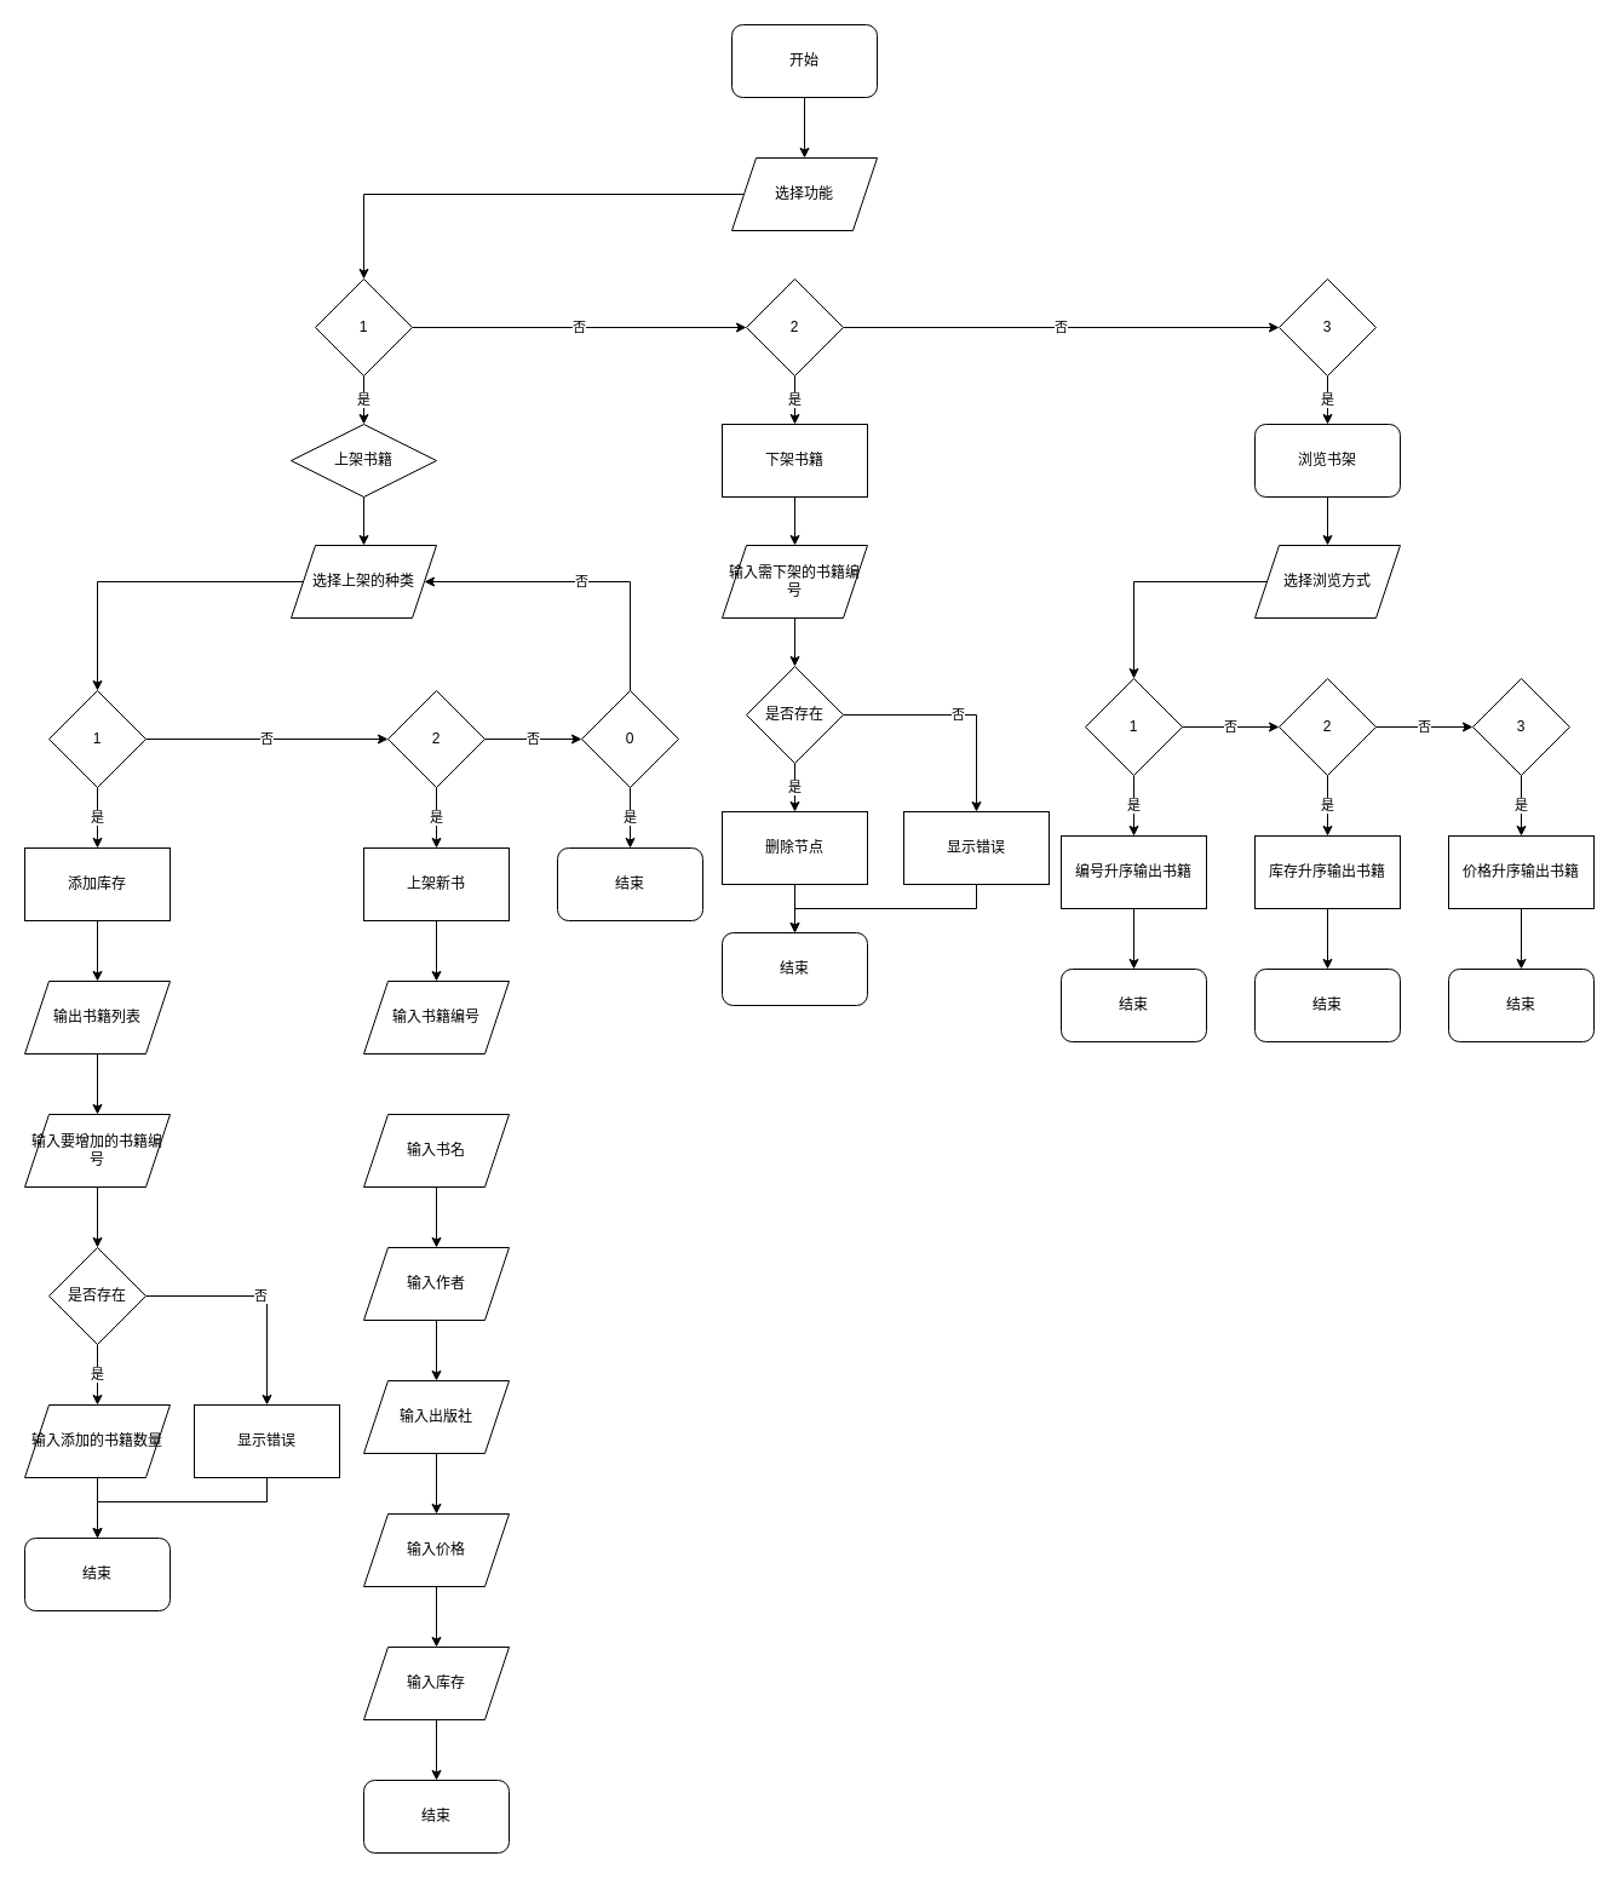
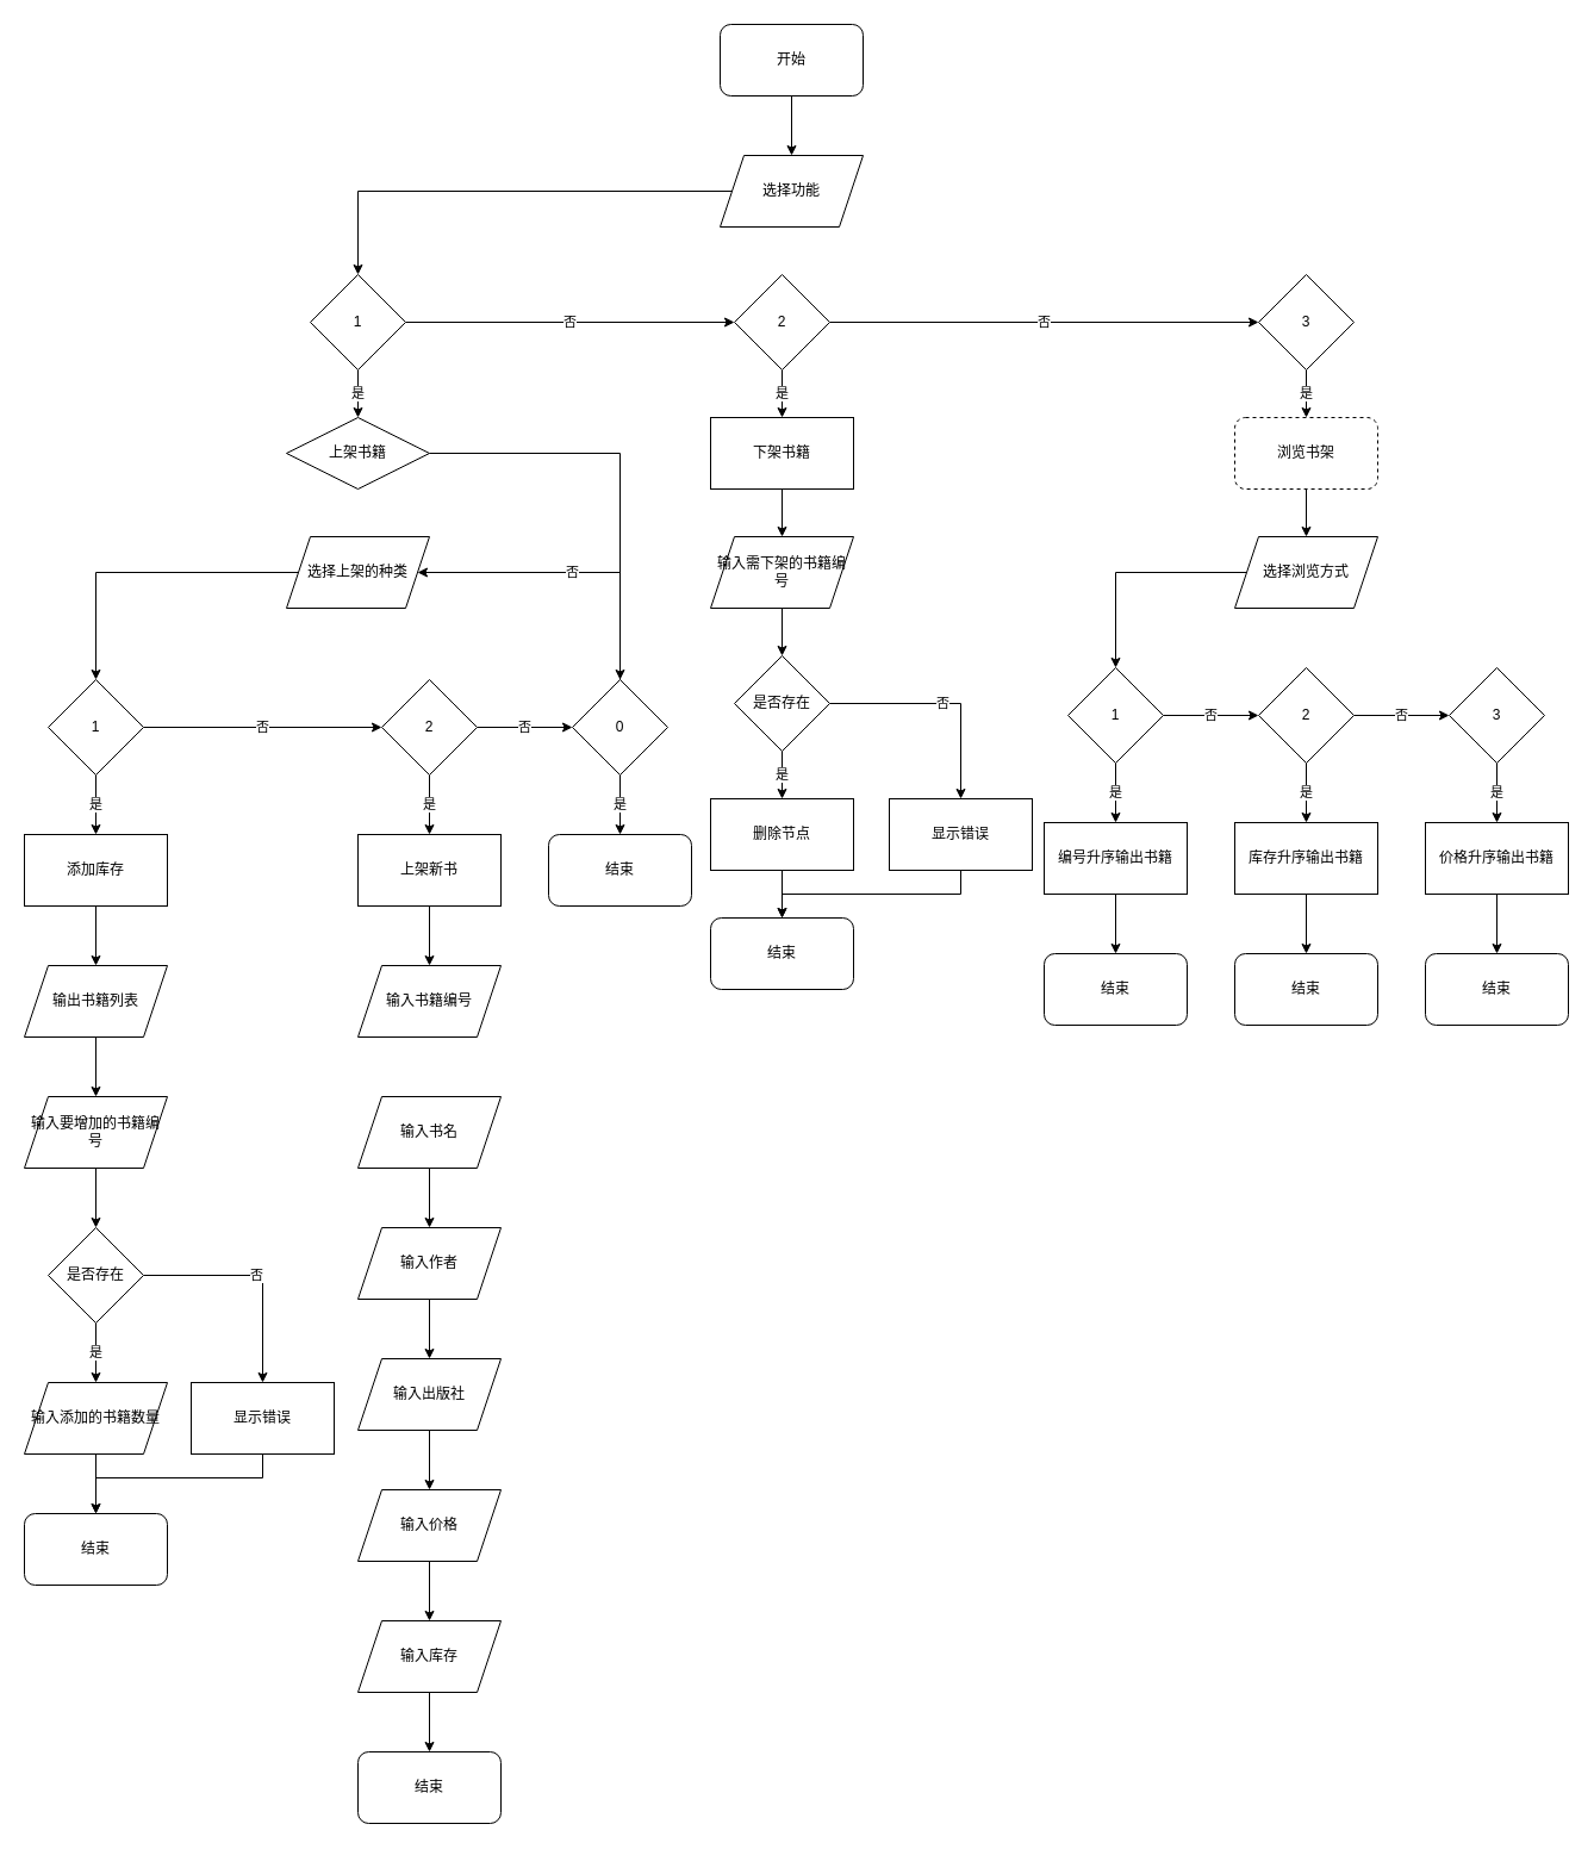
  <mxCell id="0" />
  <mxCell id="1" parent="0" />
  <mxCell id="2" value="" style="edgeStyle=orthogonalEdgeStyle;rounded=0;orthogonalLoop=1;jettySize=auto;html=1;" edge="1" parent="1" source="3" target="5"><mxGeometry relative="1" as="geometry" /></mxCell>
  <mxCell id="3" value="开始" style="rounded=1;whiteSpace=wrap;html=1;" vertex="1" parent="1"><mxGeometry x="604" y="20" width="120" height="60" as="geometry" /></mxCell>
  <mxCell id="4" value="" style="edgeStyle=orthogonalEdgeStyle;rounded=0;orthogonalLoop=1;jettySize=auto;html=1;" edge="1" parent="1" source="5" target="8"><mxGeometry relative="1" as="geometry" /></mxCell>
  <mxCell id="5" value="选择功能" style="shape=parallelogram;perimeter=parallelogramPerimeter;whiteSpace=wrap;html=1;fixedSize=1;rounded=0;" vertex="1" parent="1"><mxGeometry x="604" y="130" width="120" height="60" as="geometry" /></mxCell>
  <mxCell id="6" value="否" style="edgeStyle=orthogonalEdgeStyle;rounded=0;orthogonalLoop=1;jettySize=auto;html=1;" edge="1" parent="1" source="8" target="11"><mxGeometry relative="1" as="geometry" /></mxCell>
  <mxCell id="7" value="是" style="edgeStyle=orthogonalEdgeStyle;rounded=0;orthogonalLoop=1;jettySize=auto;html=1;" edge="1" parent="1" source="8" target="15"><mxGeometry relative="1" as="geometry" /></mxCell>
  <mxCell id="8" value="1" style="rhombus;whiteSpace=wrap;html=1;rounded=0;" vertex="1" parent="1"><mxGeometry x="260" y="230" width="80" height="80" as="geometry" /></mxCell>
  <mxCell id="9" value="否" style="edgeStyle=orthogonalEdgeStyle;rounded=0;orthogonalLoop=1;jettySize=auto;html=1;" edge="1" parent="1" source="11" target="13"><mxGeometry relative="1" as="geometry" /></mxCell>
  <mxCell id="10" value="是" style="edgeStyle=orthogonalEdgeStyle;rounded=0;orthogonalLoop=1;jettySize=auto;html=1;" edge="1" parent="1" source="11" target="57"><mxGeometry relative="1" as="geometry" /></mxCell>
  <mxCell id="11" value="2" style="rhombus;whiteSpace=wrap;html=1;rounded=0;" vertex="1" parent="1"><mxGeometry x="616" y="230" width="80" height="80" as="geometry" /></mxCell>
  <mxCell id="12" value="是" style="edgeStyle=orthogonalEdgeStyle;rounded=0;orthogonalLoop=1;jettySize=auto;html=1;" edge="1" parent="1" source="13" target="69"><mxGeometry relative="1" as="geometry" /></mxCell>
  <mxCell id="13" value="3" style="rhombus;whiteSpace=wrap;html=1;rounded=0;" vertex="1" parent="1"><mxGeometry x="1056" y="230" width="80" height="80" as="geometry" /></mxCell>
- <mxCell id="14" value="" style="edgeStyle=orthogonalEdgeStyle;rounded=0;orthogonalLoop=1;jettySize=auto;html=1;" edge="1" parent="1" source="15" target="17"><mxGeometry relative="1" as="geometry" /></mxCell>
+ <mxCell id="14" value="" style="edgeStyle=orthogonalEdgeStyle;rounded=0;orthogonalLoop=1;jettySize=auto;html=1;" edge="1" parent="1" source="15" target="26"><mxGeometry relative="1" as="geometry" /></mxCell>
  <mxCell id="15" value="上架书籍" style="rhombus;whiteSpace=wrap;html=1;" vertex="1" parent="1"><mxGeometry x="240" y="350" width="120" height="60" as="geometry" /></mxCell>
  <mxCell id="16" value="" style="edgeStyle=orthogonalEdgeStyle;rounded=0;orthogonalLoop=1;jettySize=auto;html=1;" edge="1" parent="1" source="17" target="20"><mxGeometry relative="1" as="geometry" /></mxCell>
  <mxCell id="17" value="选择上架的种类" style="shape=parallelogram;perimeter=parallelogramPerimeter;whiteSpace=wrap;html=1;fixedSize=1;" vertex="1" parent="1"><mxGeometry x="240" y="450" width="120" height="60" as="geometry" /></mxCell>
  <mxCell id="18" value="否" style="edgeStyle=orthogonalEdgeStyle;rounded=0;orthogonalLoop=1;jettySize=auto;html=1;" edge="1" parent="1" source="20" target="23"><mxGeometry relative="1" as="geometry" /></mxCell>
  <mxCell id="19" value="是" style="edgeStyle=orthogonalEdgeStyle;rounded=0;orthogonalLoop=1;jettySize=auto;html=1;" edge="1" parent="1" source="20" target="28"><mxGeometry relative="1" as="geometry" /></mxCell>
  <mxCell id="20" value="1" style="rhombus;whiteSpace=wrap;html=1;" vertex="1" parent="1"><mxGeometry x="40" y="570" width="80" height="80" as="geometry" /></mxCell>
  <mxCell id="21" value="否" style="edgeStyle=orthogonalEdgeStyle;rounded=0;orthogonalLoop=1;jettySize=auto;html=1;" edge="1" parent="1" source="23" target="26"><mxGeometry relative="1" as="geometry" /></mxCell>
  <mxCell id="22" value="是" style="edgeStyle=orthogonalEdgeStyle;rounded=0;orthogonalLoop=1;jettySize=auto;html=1;" edge="1" parent="1" source="23" target="42"><mxGeometry relative="1" as="geometry" /></mxCell>
  <mxCell id="23" value="2" style="rhombus;whiteSpace=wrap;html=1;" vertex="1" parent="1"><mxGeometry x="320" y="570" width="80" height="80" as="geometry" /></mxCell>
  <mxCell id="24" value="否" style="edgeStyle=orthogonalEdgeStyle;rounded=0;orthogonalLoop=1;jettySize=auto;html=1;" edge="1" parent="1" source="26" target="17"><mxGeometry relative="1" as="geometry"><Array as="points"><mxPoint x="520" y="480" /></Array></mxGeometry></mxCell>
  <mxCell id="25" value="是" style="edgeStyle=orthogonalEdgeStyle;rounded=0;orthogonalLoop=1;jettySize=auto;html=1;" edge="1" parent="1" source="26" target="55"><mxGeometry relative="1" as="geometry" /></mxCell>
  <mxCell id="26" value="0" style="rhombus;whiteSpace=wrap;html=1;" vertex="1" parent="1"><mxGeometry x="480" y="570" width="80" height="80" as="geometry" /></mxCell>
  <mxCell id="27" value="" style="edgeStyle=orthogonalEdgeStyle;rounded=0;orthogonalLoop=1;jettySize=auto;html=1;" edge="1" parent="1" source="28" target="30"><mxGeometry relative="1" as="geometry" /></mxCell>
  <mxCell id="28" value="添加库存" style="whiteSpace=wrap;html=1;" vertex="1" parent="1"><mxGeometry x="20" y="700" width="120" height="60" as="geometry" /></mxCell>
  <mxCell id="29" value="" style="edgeStyle=orthogonalEdgeStyle;rounded=0;orthogonalLoop=1;jettySize=auto;html=1;" edge="1" parent="1" source="30" target="32"><mxGeometry relative="1" as="geometry" /></mxCell>
  <mxCell id="30" value="输出书籍列表" style="shape=parallelogram;perimeter=parallelogramPerimeter;whiteSpace=wrap;html=1;fixedSize=1;" vertex="1" parent="1"><mxGeometry x="20" y="810" width="120" height="60" as="geometry" /></mxCell>
  <mxCell id="31" value="" style="edgeStyle=orthogonalEdgeStyle;rounded=0;orthogonalLoop=1;jettySize=auto;html=1;" edge="1" parent="1" source="32" target="35"><mxGeometry relative="1" as="geometry" /></mxCell>
  <mxCell id="32" value="输入要增加的书籍编号" style="shape=parallelogram;perimeter=parallelogramPerimeter;whiteSpace=wrap;html=1;fixedSize=1;" vertex="1" parent="1"><mxGeometry x="20" y="920" width="120" height="60" as="geometry" /></mxCell>
  <mxCell id="33" value="是" style="edgeStyle=orthogonalEdgeStyle;rounded=0;orthogonalLoop=1;jettySize=auto;html=1;" edge="1" parent="1" source="35" target="37"><mxGeometry relative="1" as="geometry" /></mxCell>
  <mxCell id="34" value="否" style="edgeStyle=orthogonalEdgeStyle;rounded=0;orthogonalLoop=1;jettySize=auto;html=1;" edge="1" parent="1" source="35" target="40"><mxGeometry relative="1" as="geometry" /></mxCell>
  <mxCell id="35" value="是否存在" style="rhombus;whiteSpace=wrap;html=1;" vertex="1" parent="1"><mxGeometry x="40" y="1030" width="80" height="80" as="geometry" /></mxCell>
  <mxCell id="36" value="" style="edgeStyle=orthogonalEdgeStyle;rounded=0;orthogonalLoop=1;jettySize=auto;html=1;" edge="1" parent="1" source="37" target="38"><mxGeometry relative="1" as="geometry" /></mxCell>
  <mxCell id="37" value="输入添加的书籍数量" style="shape=parallelogram;perimeter=parallelogramPerimeter;whiteSpace=wrap;html=1;fixedSize=1;" vertex="1" parent="1"><mxGeometry x="20" y="1160" width="120" height="60" as="geometry" /></mxCell>
  <mxCell id="38" value="结束" style="rounded=1;whiteSpace=wrap;html=1;" vertex="1" parent="1"><mxGeometry x="20" y="1270" width="120" height="60" as="geometry" /></mxCell>
  <mxCell id="39" style="edgeStyle=orthogonalEdgeStyle;rounded=0;orthogonalLoop=1;jettySize=auto;html=1;" edge="1" parent="1" source="40" target="38"><mxGeometry relative="1" as="geometry"><Array as="points"><mxPoint x="220" y="1240" /><mxPoint x="80" y="1240" /></Array></mxGeometry></mxCell>
  <mxCell id="40" value="显示错误" style="whiteSpace=wrap;html=1;" vertex="1" parent="1"><mxGeometry x="160" y="1160" width="120" height="60" as="geometry" /></mxCell>
  <mxCell id="41" value="" style="edgeStyle=orthogonalEdgeStyle;rounded=0;orthogonalLoop=1;jettySize=auto;html=1;" edge="1" parent="1" source="42" target="43"><mxGeometry relative="1" as="geometry" /></mxCell>
  <mxCell id="42" value="上架新书" style="whiteSpace=wrap;html=1;" vertex="1" parent="1"><mxGeometry x="300" y="700" width="120" height="60" as="geometry" /></mxCell>
  <mxCell id="43" value="输入书籍编号" style="shape=parallelogram;perimeter=parallelogramPerimeter;whiteSpace=wrap;html=1;fixedSize=1;" vertex="1" parent="1"><mxGeometry x="300" y="810" width="120" height="60" as="geometry" /></mxCell>
  <mxCell id="44" value="" style="edgeStyle=orthogonalEdgeStyle;rounded=0;orthogonalLoop=1;jettySize=auto;html=1;" edge="1" parent="1" source="45" target="47"><mxGeometry relative="1" as="geometry" /></mxCell>
  <mxCell id="45" value="输入书名" style="shape=parallelogram;perimeter=parallelogramPerimeter;whiteSpace=wrap;html=1;fixedSize=1;" vertex="1" parent="1"><mxGeometry x="300" y="920" width="120" height="60" as="geometry" /></mxCell>
  <mxCell id="46" value="" style="edgeStyle=orthogonalEdgeStyle;rounded=0;orthogonalLoop=1;jettySize=auto;html=1;" edge="1" parent="1" source="47" target="49"><mxGeometry relative="1" as="geometry" /></mxCell>
  <mxCell id="47" value="输入作者" style="shape=parallelogram;perimeter=parallelogramPerimeter;whiteSpace=wrap;html=1;fixedSize=1;" vertex="1" parent="1"><mxGeometry x="300" y="1030" width="120" height="60" as="geometry" /></mxCell>
  <mxCell id="48" value="" style="edgeStyle=orthogonalEdgeStyle;rounded=0;orthogonalLoop=1;jettySize=auto;html=1;" edge="1" parent="1" source="49" target="51"><mxGeometry relative="1" as="geometry" /></mxCell>
  <mxCell id="49" value="输入出版社" style="shape=parallelogram;perimeter=parallelogramPerimeter;whiteSpace=wrap;html=1;fixedSize=1;" vertex="1" parent="1"><mxGeometry x="300" y="1140" width="120" height="60" as="geometry" /></mxCell>
  <mxCell id="50" value="" style="edgeStyle=orthogonalEdgeStyle;rounded=0;orthogonalLoop=1;jettySize=auto;html=1;" edge="1" parent="1" source="51" target="53"><mxGeometry relative="1" as="geometry" /></mxCell>
  <mxCell id="51" value="输入价格" style="shape=parallelogram;perimeter=parallelogramPerimeter;whiteSpace=wrap;html=1;fixedSize=1;" vertex="1" parent="1"><mxGeometry x="300" y="1250" width="120" height="60" as="geometry" /></mxCell>
  <mxCell id="52" value="" style="edgeStyle=orthogonalEdgeStyle;rounded=0;orthogonalLoop=1;jettySize=auto;html=1;" edge="1" parent="1" source="53" target="54"><mxGeometry relative="1" as="geometry" /></mxCell>
  <mxCell id="53" value="输入库存" style="shape=parallelogram;perimeter=parallelogramPerimeter;whiteSpace=wrap;html=1;fixedSize=1;" vertex="1" parent="1"><mxGeometry x="300" y="1360" width="120" height="60" as="geometry" /></mxCell>
  <mxCell id="54" value="结束" style="rounded=1;whiteSpace=wrap;html=1;" vertex="1" parent="1"><mxGeometry x="300" y="1470" width="120" height="60" as="geometry" /></mxCell>
  <mxCell id="55" value="结束" style="rounded=1;whiteSpace=wrap;html=1;" vertex="1" parent="1"><mxGeometry x="460" y="700" width="120" height="60" as="geometry" /></mxCell>
  <mxCell id="56" value="" style="edgeStyle=orthogonalEdgeStyle;rounded=0;orthogonalLoop=1;jettySize=auto;html=1;" edge="1" parent="1" source="57" target="59"><mxGeometry relative="1" as="geometry" /></mxCell>
  <mxCell id="57" value="下架书籍" style="rounded=0;whiteSpace=wrap;html=1;" vertex="1" parent="1"><mxGeometry x="596" y="350" width="120" height="60" as="geometry" /></mxCell>
  <mxCell id="58" value="" style="edgeStyle=orthogonalEdgeStyle;rounded=0;orthogonalLoop=1;jettySize=auto;html=1;" edge="1" parent="1" source="59" target="62"><mxGeometry relative="1" as="geometry" /></mxCell>
  <mxCell id="59" value="输入需下架的书籍编号" style="shape=parallelogram;perimeter=parallelogramPerimeter;whiteSpace=wrap;html=1;fixedSize=1;rounded=0;" vertex="1" parent="1"><mxGeometry x="596" y="450" width="120" height="60" as="geometry" /></mxCell>
  <mxCell id="60" value="是" style="edgeStyle=orthogonalEdgeStyle;rounded=0;orthogonalLoop=1;jettySize=auto;html=1;" edge="1" parent="1" source="62" target="64"><mxGeometry relative="1" as="geometry" /></mxCell>
  <mxCell id="61" value="否" style="edgeStyle=orthogonalEdgeStyle;rounded=0;orthogonalLoop=1;jettySize=auto;html=1;" edge="1" parent="1" source="62" target="67"><mxGeometry relative="1" as="geometry" /></mxCell>
  <mxCell id="62" value="是否存在" style="rhombus;whiteSpace=wrap;html=1;rounded=0;" vertex="1" parent="1"><mxGeometry x="616" y="550" width="80" height="80" as="geometry" /></mxCell>
  <mxCell id="63" value="" style="edgeStyle=orthogonalEdgeStyle;rounded=0;orthogonalLoop=1;jettySize=auto;html=1;" edge="1" parent="1" source="64" target="65"><mxGeometry relative="1" as="geometry" /></mxCell>
  <mxCell id="64" value="删除节点" style="whiteSpace=wrap;html=1;rounded=0;" vertex="1" parent="1"><mxGeometry x="596" y="670" width="120" height="60" as="geometry" /></mxCell>
  <mxCell id="65" value="结束" style="rounded=1;whiteSpace=wrap;html=1;" vertex="1" parent="1"><mxGeometry x="596" y="770" width="120" height="60" as="geometry" /></mxCell>
  <mxCell id="66" style="edgeStyle=orthogonalEdgeStyle;rounded=0;orthogonalLoop=1;jettySize=auto;html=1;" edge="1" parent="1" source="67" target="65"><mxGeometry relative="1" as="geometry"><Array as="points"><mxPoint x="806" y="750" /><mxPoint x="656" y="750" /></Array></mxGeometry></mxCell>
  <mxCell id="67" value="显示错误" style="whiteSpace=wrap;html=1;rounded=0;" vertex="1" parent="1"><mxGeometry x="746" y="670" width="120" height="60" as="geometry" /></mxCell>
  <mxCell id="68" value="" style="edgeStyle=orthogonalEdgeStyle;rounded=0;orthogonalLoop=1;jettySize=auto;html=1;" edge="1" parent="1" source="69" target="71"><mxGeometry relative="1" as="geometry" /></mxCell>
- <mxCell id="69" value="浏览书架" style="rounded=1;whiteSpace=wrap;html=1;" vertex="1" parent="1"><mxGeometry x="1036" y="350" width="120" height="60" as="geometry" /></mxCell>
+ <mxCell id="69" value="浏览书架" style="rounded=1;whiteSpace=wrap;html=1;dashed=1;" vertex="1" parent="1"><mxGeometry x="1036" y="350" width="120" height="60" as="geometry" /></mxCell>
  <mxCell id="70" value="" style="edgeStyle=orthogonalEdgeStyle;rounded=0;orthogonalLoop=1;jettySize=auto;html=1;" edge="1" parent="1" source="71" target="74"><mxGeometry relative="1" as="geometry" /></mxCell>
  <mxCell id="71" value="选择浏览方式" style="shape=parallelogram;perimeter=parallelogramPerimeter;whiteSpace=wrap;html=1;fixedSize=1;" vertex="1" parent="1"><mxGeometry x="1036" y="450" width="120" height="60" as="geometry" /></mxCell>
  <mxCell id="72" value="否" style="edgeStyle=orthogonalEdgeStyle;rounded=0;orthogonalLoop=1;jettySize=auto;html=1;" edge="1" parent="1" source="74" target="77"><mxGeometry relative="1" as="geometry" /></mxCell>
  <mxCell id="73" value="是" style="edgeStyle=orthogonalEdgeStyle;rounded=0;orthogonalLoop=1;jettySize=auto;html=1;" edge="1" parent="1" source="74" target="81"><mxGeometry relative="1" as="geometry" /></mxCell>
  <mxCell id="74" value="1" style="rhombus;whiteSpace=wrap;html=1;" vertex="1" parent="1"><mxGeometry x="896" y="560" width="80" height="80" as="geometry" /></mxCell>
  <mxCell id="75" value="否" style="edgeStyle=orthogonalEdgeStyle;rounded=0;orthogonalLoop=1;jettySize=auto;html=1;" edge="1" parent="1" source="77" target="79"><mxGeometry relative="1" as="geometry" /></mxCell>
  <mxCell id="76" value="是" style="edgeStyle=orthogonalEdgeStyle;rounded=0;orthogonalLoop=1;jettySize=auto;html=1;" edge="1" parent="1" source="77" target="84"><mxGeometry relative="1" as="geometry" /></mxCell>
  <mxCell id="77" value="2" style="rhombus;whiteSpace=wrap;html=1;" vertex="1" parent="1"><mxGeometry x="1056" y="560" width="80" height="80" as="geometry" /></mxCell>
  <mxCell id="78" value="是" style="edgeStyle=orthogonalEdgeStyle;rounded=0;orthogonalLoop=1;jettySize=auto;html=1;" edge="1" parent="1" source="79" target="87"><mxGeometry relative="1" as="geometry" /></mxCell>
  <mxCell id="79" value="3" style="rhombus;whiteSpace=wrap;html=1;" vertex="1" parent="1"><mxGeometry x="1216" y="560" width="80" height="80" as="geometry" /></mxCell>
  <mxCell id="80" value="" style="edgeStyle=orthogonalEdgeStyle;rounded=0;orthogonalLoop=1;jettySize=auto;html=1;" edge="1" parent="1" source="81" target="82"><mxGeometry relative="1" as="geometry" /></mxCell>
  <mxCell id="81" value="编号升序输出书籍" style="whiteSpace=wrap;html=1;" vertex="1" parent="1"><mxGeometry x="876" y="690" width="120" height="60" as="geometry" /></mxCell>
  <mxCell id="82" value="结束" style="rounded=1;whiteSpace=wrap;html=1;" vertex="1" parent="1"><mxGeometry x="876" y="800" width="120" height="60" as="geometry" /></mxCell>
  <mxCell id="83" value="" style="edgeStyle=orthogonalEdgeStyle;rounded=0;orthogonalLoop=1;jettySize=auto;html=1;" edge="1" parent="1" source="84" target="85"><mxGeometry relative="1" as="geometry" /></mxCell>
  <mxCell id="84" value="库存升序输出书籍" style="whiteSpace=wrap;html=1;" vertex="1" parent="1"><mxGeometry x="1036" y="690" width="120" height="60" as="geometry" /></mxCell>
  <mxCell id="85" value="结束" style="rounded=1;whiteSpace=wrap;html=1;" vertex="1" parent="1"><mxGeometry x="1036" y="800" width="120" height="60" as="geometry" /></mxCell>
  <mxCell id="86" value="" style="edgeStyle=orthogonalEdgeStyle;rounded=0;orthogonalLoop=1;jettySize=auto;html=1;" edge="1" parent="1" source="87" target="88"><mxGeometry relative="1" as="geometry" /></mxCell>
  <mxCell id="87" value="价格升序输出书籍" style="whiteSpace=wrap;html=1;" vertex="1" parent="1"><mxGeometry x="1196" y="690" width="120" height="60" as="geometry" /></mxCell>
  <mxCell id="88" value="结束" style="rounded=1;whiteSpace=wrap;html=1;" vertex="1" parent="1"><mxGeometry x="1196" y="800" width="120" height="60" as="geometry" /></mxCell>
